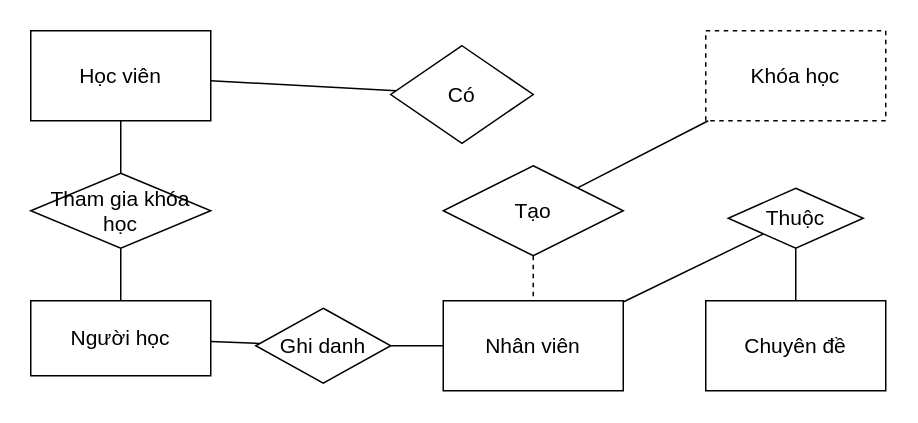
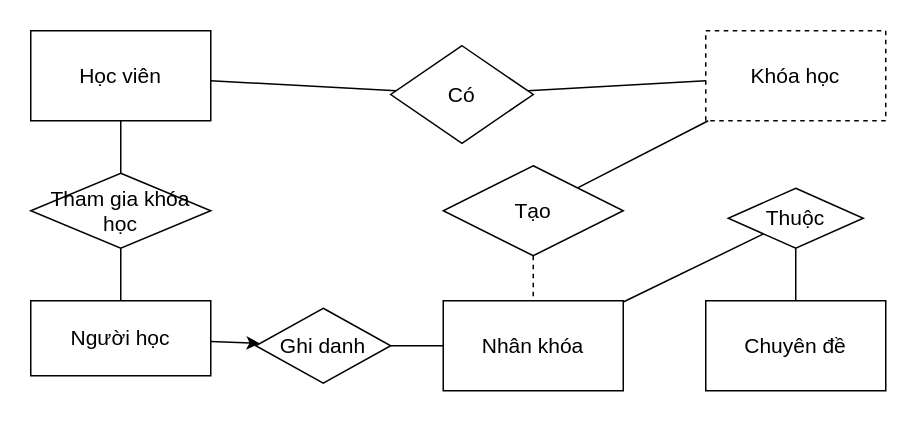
  <mxCell id="0" />
  <mxCell id="1" parent="0" />
  <mxCell id="2" value="&lt;font style=&quot;font-size: 14px;&quot;&gt;Học viên&lt;/font&gt;" style="rounded=0;whiteSpace=wrap;html=1;fontSize=14;" vertex="1" parent="1"><mxGeometry x="20" y="20" width="120" height="60" as="geometry" /></mxCell>
  <mxCell id="3" value="Có" style="rhombus;whiteSpace=wrap;html=1;fontSize=14;" vertex="1" parent="1"><mxGeometry x="260" y="30" width="95" height="65" as="geometry" /></mxCell>
  <mxCell id="4" value="&lt;font style=&quot;font-size: 14px;&quot;&gt;Chuyên đề&lt;/font&gt;" style="rounded=0;whiteSpace=wrap;html=1;fontSize=14;" vertex="1" parent="1"><mxGeometry x="470" y="200" width="120" height="60" as="geometry" /></mxCell>
- <mxCell id="5" value="&lt;font style=&quot;font-size: 14px;&quot;&gt;Nhân viên&lt;/font&gt;" style="rounded=0;whiteSpace=wrap;html=1;fontSize=14;" vertex="1" parent="1"><mxGeometry x="295" y="200" width="120" height="60" as="geometry" /></mxCell>
+ <mxCell id="5" value="&lt;font style=&quot;font-size: 14px;&quot;&gt;Nhân khóa&lt;/font&gt;" style="rounded=0;whiteSpace=wrap;html=1;fontSize=14;" vertex="1" parent="1"><mxGeometry x="295" y="200" width="120" height="60" as="geometry" /></mxCell>
  <mxCell id="6" value="&lt;font style=&quot;font-size: 14px;&quot;&gt;Người học&lt;/font&gt;" style="rounded=0;whiteSpace=wrap;html=1;fontSize=14;" vertex="1" parent="1"><mxGeometry x="20" y="200" width="120" height="50" as="geometry" /></mxCell>
  <mxCell id="7" value="&lt;font style=&quot;font-size: 14px;&quot;&gt;Khóa học&lt;/font&gt;" style="rounded=0;whiteSpace=wrap;html=1;fontSize=14;dashed=1;" vertex="1" parent="1"><mxGeometry x="470" y="20" width="120" height="60" as="geometry" /></mxCell>
  <mxCell id="8" value="Thuộc" style="rhombus;whiteSpace=wrap;html=1;fontSize=14;" vertex="1" parent="1"><mxGeometry x="485" y="125" width="90" height="40" as="geometry" /></mxCell>
  <mxCell id="9" value="Tạo" style="rhombus;whiteSpace=wrap;html=1;fontSize=14;" vertex="1" parent="1"><mxGeometry x="295" y="110" width="120" height="60" as="geometry" /></mxCell>
  <mxCell id="10" value="Tham gia khóa học" style="rhombus;whiteSpace=wrap;html=1;fontSize=14;" vertex="1" parent="1"><mxGeometry x="20" y="115" width="120" height="50" as="geometry" /></mxCell>
  <mxCell id="11" value="" style="endArrow=none;html=1;rounded=0;fontSize=14;" edge="1" parent="1" source="10" target="2"><mxGeometry width="50" height="50" relative="1" as="geometry"><mxPoint x="110" y="390" as="sourcePoint" /><mxPoint x="160" y="340" as="targetPoint" /></mxGeometry></mxCell>
  <mxCell id="12" value="" style="endArrow=none;html=1;rounded=0;fontSize=14;" edge="1" parent="1" source="6" target="10"><mxGeometry width="50" height="50" relative="1" as="geometry"><mxPoint x="120" y="400" as="sourcePoint" /><mxPoint x="170" y="350" as="targetPoint" /></mxGeometry></mxCell>
- <mxCell id="13" value="" style="endArrow=none;html=1;rounded=0;fontSize=14;" edge="1" parent="1" source="6" target="19"><mxGeometry width="50" height="50" relative="1" as="geometry"><mxPoint x="130" y="410" as="sourcePoint" /><mxPoint x="180" y="360" as="targetPoint" /></mxGeometry></mxCell>
+ <mxCell id="13" value="" style="endArrow=classic;html=1;rounded=0;fontSize=14;" edge="1" parent="1" source="6" target="19"><mxGeometry width="50" height="50" relative="1" as="geometry"><mxPoint x="130" y="410" as="sourcePoint" /><mxPoint x="180" y="360" as="targetPoint" /></mxGeometry></mxCell>
  <mxCell id="14" value="" style="endArrow=none;html=1;rounded=0;fontSize=14;" edge="1" parent="1" source="5" target="19"><mxGeometry width="50" height="50" relative="1" as="geometry"><mxPoint x="140" y="420" as="sourcePoint" /><mxPoint x="190" y="370" as="targetPoint" /></mxGeometry></mxCell>
  <mxCell id="15" value="" style="endArrow=none;html=1;rounded=0;fontSize=14;dashed=1;" edge="1" parent="1" source="9" target="5"><mxGeometry width="50" height="50" relative="1" as="geometry"><mxPoint x="150" y="430" as="sourcePoint" /><mxPoint x="200" y="380" as="targetPoint" /></mxGeometry></mxCell>
  <mxCell id="16" value="" style="endArrow=none;html=1;rounded=0;fontSize=14;" edge="1" parent="1" source="9" target="7"><mxGeometry width="50" height="50" relative="1" as="geometry"><mxPoint x="160" y="440" as="sourcePoint" /><mxPoint x="210" y="390" as="targetPoint" /></mxGeometry></mxCell>
  <mxCell id="17" value="" style="endArrow=none;html=1;rounded=0;fontSize=14;" edge="1" parent="1" source="8" target="4"><mxGeometry width="50" height="50" relative="1" as="geometry"><mxPoint x="170" y="450" as="sourcePoint" /><mxPoint x="220" y="400" as="targetPoint" /></mxGeometry></mxCell>
  <mxCell id="18" value="" style="endArrow=none;html=1;rounded=0;fontSize=14;" edge="1" parent="1" source="3" target="2"><mxGeometry width="50" height="50" relative="1" as="geometry"><mxPoint x="170" y="360" as="sourcePoint" /><mxPoint x="220" y="310" as="targetPoint" /></mxGeometry></mxCell>
  <mxCell id="19" value="Ghi danh" style="rhombus;whiteSpace=wrap;html=1;fontSize=14;" vertex="1" parent="1"><mxGeometry x="170" y="205" width="90" height="50" as="geometry" /></mxCell>
+ <mxCell id="20" value="" style="endArrow=none;html=1;rounded=0;fontSize=14;" edge="1" parent="1" source="7" target="3"><mxGeometry width="50" height="50" relative="1" as="geometry"><mxPoint x="180" y="370" as="sourcePoint" /><mxPoint x="230" y="320" as="targetPoint" /></mxGeometry></mxCell>
  <mxCell id="21" value="" style="endArrow=none;html=1;rounded=0;fontSize=14;" edge="1" parent="1" source="8" target="5"><mxGeometry width="50" height="50" relative="1" as="geometry"><mxPoint x="200" y="390" as="sourcePoint" /><mxPoint x="250" y="340" as="targetPoint" /></mxGeometry></mxCell>
